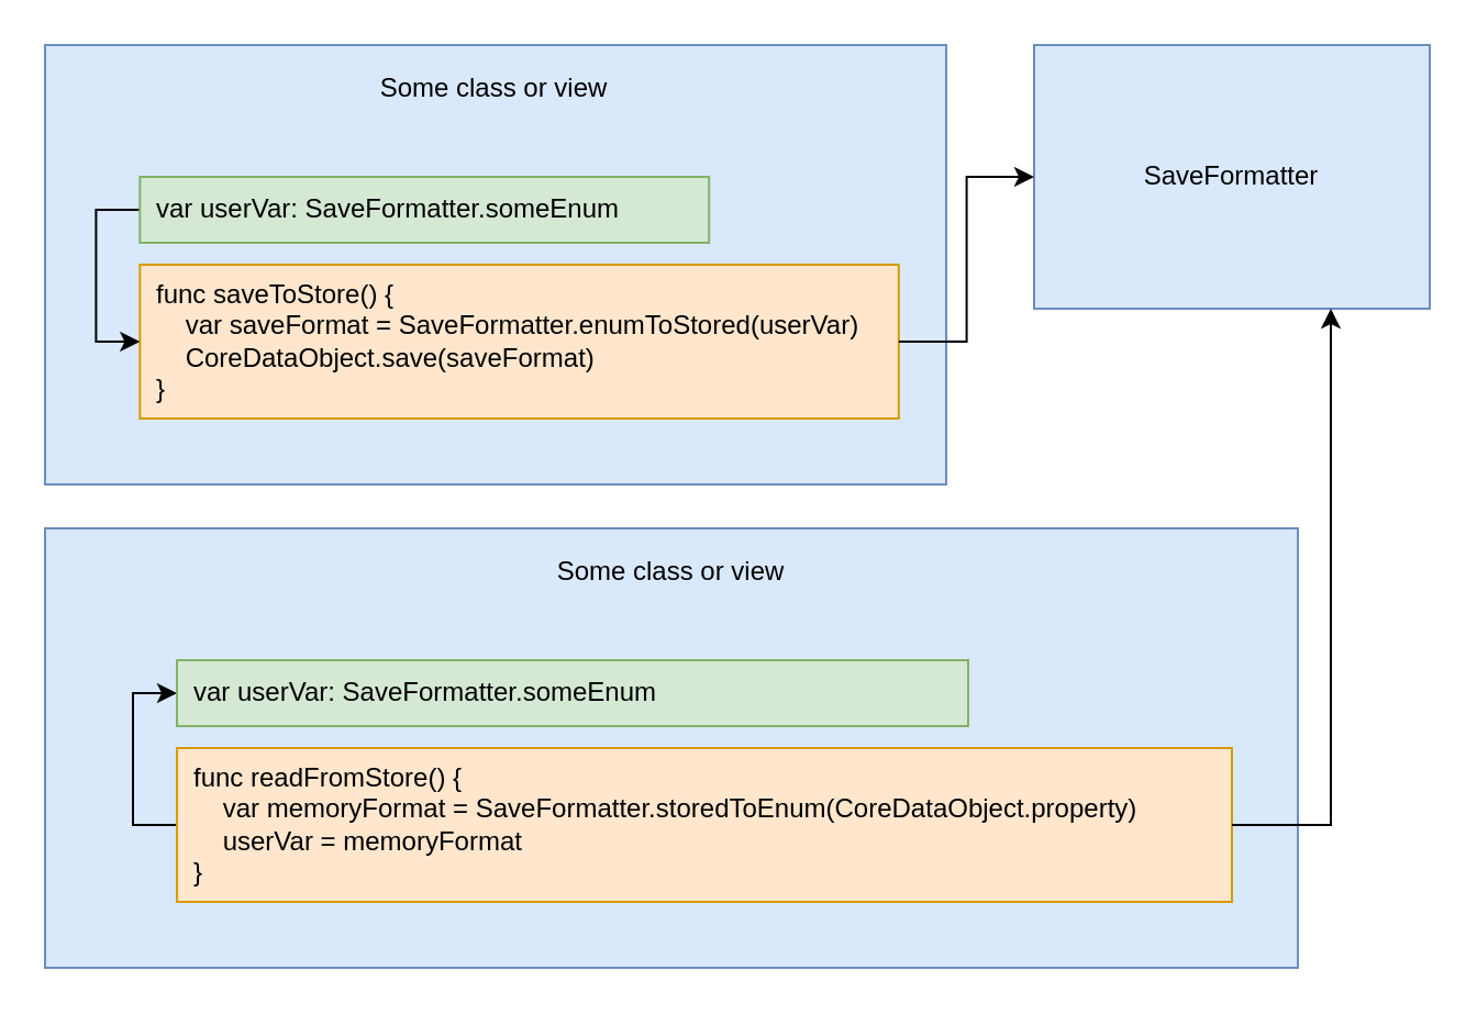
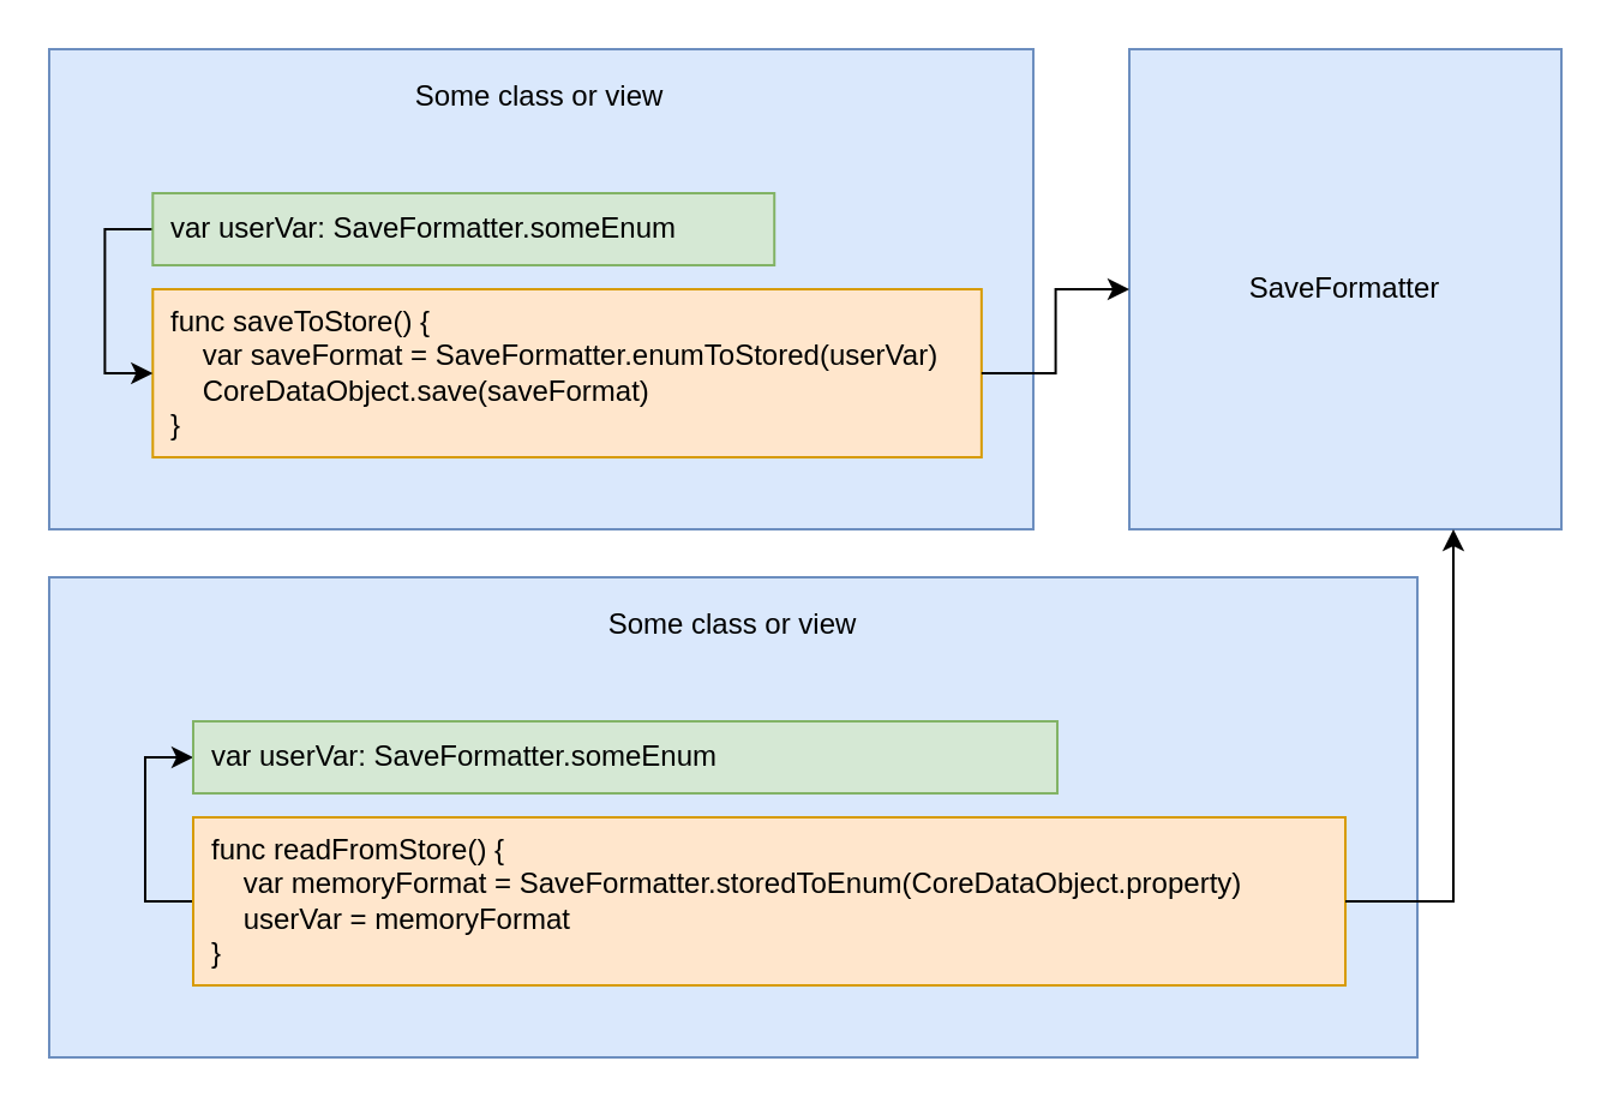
  <mxCell id="0" />
  <mxCell id="1" parent="0" />
- <mxCell id="2" value="SaveFormatter" style="rounded=0;whiteSpace=wrap;html=1;fillColor=#dae8fc;strokeColor=#6c8ebf;" vertex="1" parent="1"><mxGeometry x="470" y="20" width="180" height="120" as="geometry" /></mxCell>
+ <mxCell id="2" value="SaveFormatter" style="rounded=0;whiteSpace=wrap;html=1;fillColor=#dae8fc;strokeColor=#6c8ebf;" vertex="1" parent="1"><mxGeometry x="470" y="20" width="180" height="200" as="geometry" /></mxCell>
  <mxCell id="3" value="" style="group" vertex="1" connectable="0" parent="1"><mxGeometry x="20" y="20" width="410" height="200" as="geometry" /></mxCell>
  <mxCell id="4" value="" style="rounded=0;whiteSpace=wrap;html=1;fillColor=#dae8fc;strokeColor=#6c8ebf;" vertex="1" parent="3"><mxGeometry width="410" height="200" as="geometry" /></mxCell>
  <mxCell id="5" value="" style="group" vertex="1" connectable="0" parent="3"><mxGeometry x="43.158" y="60" width="345.263" height="110" as="geometry" /></mxCell>
  <mxCell id="6" value="func saveToStore() {&lt;br&gt;&amp;nbsp; &amp;nbsp; var saveFormat = SaveFormatter.enumToStored(userVar)&lt;br&gt;&amp;nbsp; &amp;nbsp; CoreDataObject.save(saveFormat)&lt;br&gt;}" style="rounded=0;whiteSpace=wrap;html=1;align=left;spacing=8;fillColor=#ffe6cc;strokeColor=#d79b00;" vertex="1" parent="5"><mxGeometry y="40" width="345.263" height="70" as="geometry" /></mxCell>
  <mxCell id="7" style="edgeStyle=orthogonalEdgeStyle;rounded=0;orthogonalLoop=1;jettySize=auto;html=1;exitX=0;exitY=0.5;exitDx=0;exitDy=0;entryX=0;entryY=0.5;entryDx=0;entryDy=0;" edge="1" parent="5" source="8" target="6"><mxGeometry relative="1" as="geometry" /></mxCell>
  <mxCell id="8" value="var userVar: SaveFormatter.someEnum" style="rounded=0;whiteSpace=wrap;html=1;align=left;spacing=8;fillColor=#d5e8d4;strokeColor=#82b366;" vertex="1" parent="5"><mxGeometry width="258.947" height="30" as="geometry" /></mxCell>
  <mxCell id="9" value="Some class or view" style="text;html=1;strokeColor=none;fillColor=none;align=center;verticalAlign=middle;whiteSpace=wrap;rounded=0;" vertex="1" parent="3"><mxGeometry x="140.263" y="10" width="129.474" height="20" as="geometry" /></mxCell>
  <mxCell id="10" value="" style="group" vertex="1" connectable="0" parent="1"><mxGeometry x="20" y="240" width="570" height="200" as="geometry" /></mxCell>
  <mxCell id="11" value="" style="rounded=0;whiteSpace=wrap;html=1;fillColor=#dae8fc;strokeColor=#6c8ebf;" vertex="1" parent="10"><mxGeometry width="570.0" height="200" as="geometry" /></mxCell>
  <mxCell id="12" value="" style="group" vertex="1" connectable="0" parent="10"><mxGeometry x="60.0" y="60" width="480.0" height="110" as="geometry" /></mxCell>
  <mxCell id="13" style="edgeStyle=orthogonalEdgeStyle;rounded=0;orthogonalLoop=1;jettySize=auto;html=1;exitX=0;exitY=0.5;exitDx=0;exitDy=0;entryX=0;entryY=0.5;entryDx=0;entryDy=0;" edge="1" parent="12" source="14" target="15"><mxGeometry relative="1" as="geometry" /></mxCell>
  <mxCell id="14" value="func readFromStore() {&lt;br&gt;&amp;nbsp; &amp;nbsp; var memoryFormat = SaveFormatter.storedToEnum(CoreDataObject.property)&lt;br&gt;&amp;nbsp; &amp;nbsp; userVar = memoryFormat&lt;br&gt;}" style="rounded=0;whiteSpace=wrap;html=1;align=left;spacing=8;fillColor=#ffe6cc;strokeColor=#d79b00;" vertex="1" parent="12"><mxGeometry y="40" width="480.0" height="70" as="geometry" /></mxCell>
  <mxCell id="15" value="var userVar: SaveFormatter.someEnum" style="rounded=0;whiteSpace=wrap;html=1;align=left;spacing=8;fillColor=#d5e8d4;strokeColor=#82b366;" vertex="1" parent="12"><mxGeometry width="360.0" height="30" as="geometry" /></mxCell>
  <mxCell id="16" value="Some class or view" style="text;html=1;strokeColor=none;fillColor=none;align=center;verticalAlign=middle;whiteSpace=wrap;rounded=0;" vertex="1" parent="10"><mxGeometry x="195.0" y="10" width="180.0" height="20" as="geometry" /></mxCell>
  <mxCell id="17" style="edgeStyle=orthogonalEdgeStyle;rounded=0;orthogonalLoop=1;jettySize=auto;html=1;exitX=1;exitY=0.5;exitDx=0;exitDy=0;entryX=0.75;entryY=1;entryDx=0;entryDy=0;" edge="1" parent="1" source="14" target="2"><mxGeometry relative="1" as="geometry" /></mxCell>
  <mxCell id="18" style="edgeStyle=orthogonalEdgeStyle;rounded=0;orthogonalLoop=1;jettySize=auto;html=1;exitX=1;exitY=0.5;exitDx=0;exitDy=0;entryX=0;entryY=0.5;entryDx=0;entryDy=0;" edge="1" parent="1" source="6" target="2"><mxGeometry relative="1" as="geometry" /></mxCell>
